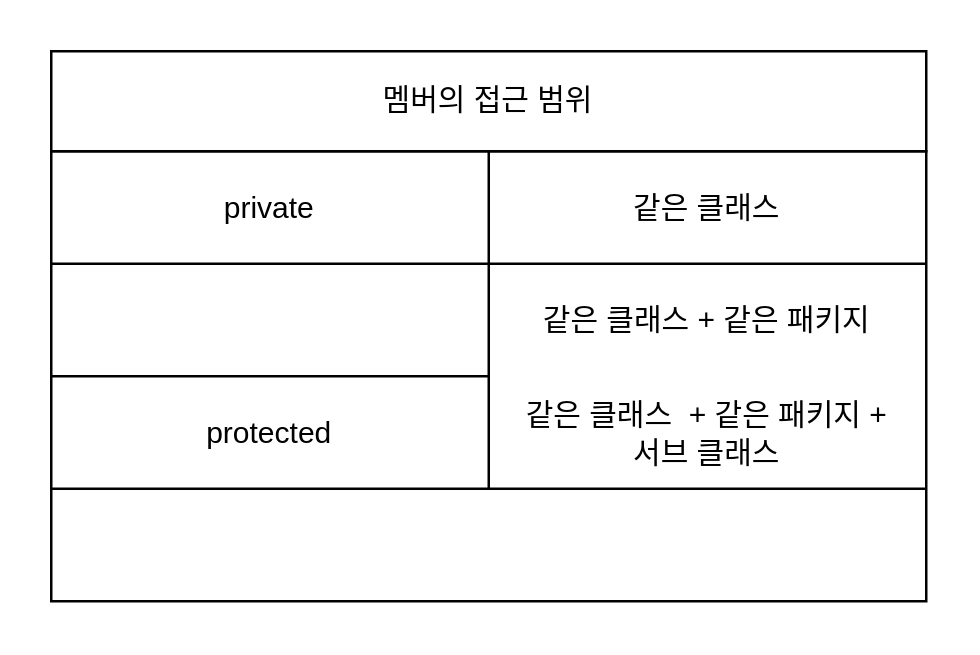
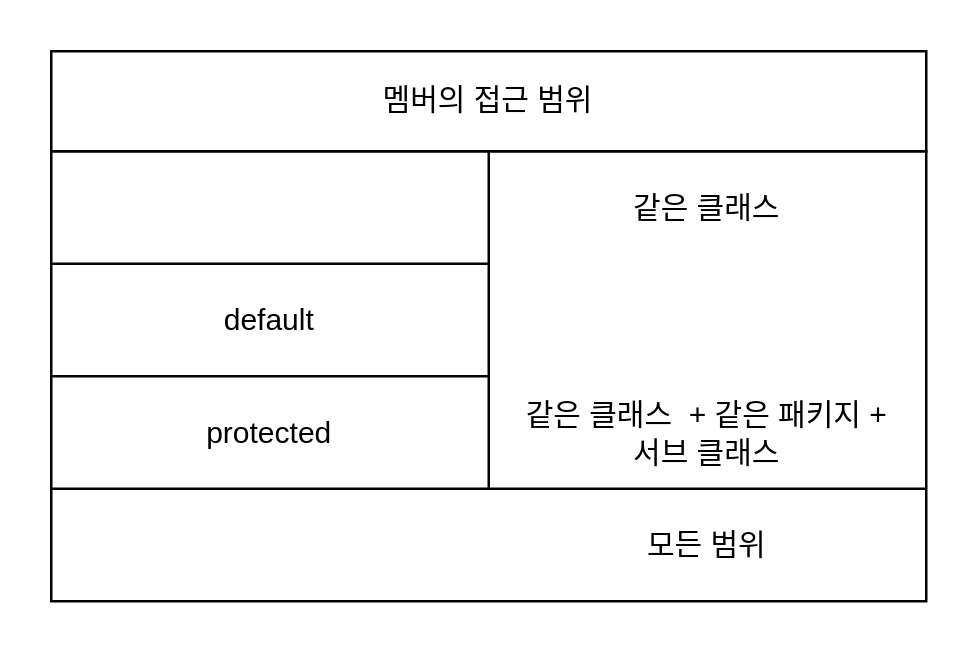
  <mxCell id="0" />
  <mxCell id="1" parent="0" />
  <mxCell id="2" value="" style="shape=table;startSize=0;container=1;collapsible=0;childLayout=tableLayout;" vertex="1" parent="1"><mxGeometry x="20" y="60" width="350" height="180" as="geometry" /></mxCell>
  <mxCell id="3" value="" style="shape=partialRectangle;collapsible=0;dropTarget=0;pointerEvents=0;fillColor=none;top=0;left=0;bottom=0;right=0;points=[[0,0.5],[1,0.5]];portConstraint=eastwest;" vertex="1" parent="2"><mxGeometry width="350" height="45" as="geometry" /></mxCell>
- <mxCell id="4" value="private" style="shape=partialRectangle;html=1;whiteSpace=wrap;connectable=0;overflow=hidden;fillColor=none;top=0;left=0;bottom=0;right=0;pointerEvents=1;" vertex="1" parent="3"><mxGeometry width="175" height="45" as="geometry"><mxRectangle width="175" height="45" as="alternateBounds" /></mxGeometry></mxCell>
  <mxCell id="5" value="같은 클래스" style="shape=partialRectangle;html=1;whiteSpace=wrap;connectable=0;overflow=hidden;fillColor=none;top=0;left=0;bottom=0;right=0;pointerEvents=1;" vertex="1" parent="3"><mxGeometry x="175" width="175" height="45" as="geometry"><mxRectangle width="175" height="45" as="alternateBounds" /></mxGeometry></mxCell>
  <mxCell id="6" value="" style="shape=partialRectangle;collapsible=0;dropTarget=0;pointerEvents=0;fillColor=none;top=0;left=0;bottom=0;right=0;points=[[0,0.5],[1,0.5]];portConstraint=eastwest;" vertex="1" parent="2"><mxGeometry y="45" width="350" height="45" as="geometry" /></mxCell>
- <mxCell id="8" value="같은 클래스 + 같은 패키지" style="shape=partialRectangle;html=1;whiteSpace=wrap;connectable=0;overflow=hidden;fillColor=none;top=0;left=0;bottom=0;right=0;pointerEvents=1;" vertex="1" parent="6"><mxGeometry x="175" width="175" height="45" as="geometry"><mxRectangle width="175" height="45" as="alternateBounds" /></mxGeometry></mxCell>
+ <mxCell id="7" value="default" style="shape=partialRectangle;html=1;whiteSpace=wrap;connectable=0;overflow=hidden;fillColor=none;top=0;left=0;bottom=0;right=0;pointerEvents=1;" vertex="1" parent="6"><mxGeometry width="175" height="45" as="geometry"><mxRectangle width="175" height="45" as="alternateBounds" /></mxGeometry></mxCell>
  <mxCell id="9" value="" style="shape=partialRectangle;collapsible=0;dropTarget=0;pointerEvents=0;fillColor=none;top=0;left=0;bottom=0;right=0;points=[[0,0.5],[1,0.5]];portConstraint=eastwest;" vertex="1" parent="2"><mxGeometry y="90" width="350" height="45" as="geometry" /></mxCell>
  <mxCell id="10" value="protected" style="shape=partialRectangle;html=1;whiteSpace=wrap;connectable=0;overflow=hidden;fillColor=none;top=0;left=0;bottom=0;right=0;pointerEvents=1;" vertex="1" parent="9"><mxGeometry width="175" height="45" as="geometry"><mxRectangle width="175" height="45" as="alternateBounds" /></mxGeometry></mxCell>
  <mxCell id="11" value="같은 클래스&amp;nbsp; + 같은 패키지 + &lt;br&gt;서브 클래스" style="shape=partialRectangle;html=1;whiteSpace=wrap;connectable=0;overflow=hidden;fillColor=none;top=0;left=0;bottom=0;right=0;pointerEvents=1;" vertex="1" parent="9"><mxGeometry x="175" width="175" height="45" as="geometry"><mxRectangle width="175" height="45" as="alternateBounds" /></mxGeometry></mxCell>
  <mxCell id="12" value="" style="shape=partialRectangle;collapsible=0;dropTarget=0;pointerEvents=0;fillColor=none;top=0;left=0;bottom=0;right=0;points=[[0,0.5],[1,0.5]];portConstraint=eastwest;" vertex="1" parent="2"><mxGeometry y="135" width="350" height="45" as="geometry" /></mxCell>
+ <mxCell id="13" value="모든 범위" style="shape=partialRectangle;html=1;whiteSpace=wrap;connectable=0;overflow=hidden;fillColor=none;top=0;left=0;bottom=0;right=0;pointerEvents=1;" vertex="1" parent="12"><mxGeometry x="175" width="175" height="45" as="geometry"><mxRectangle width="175" height="45" as="alternateBounds" /></mxGeometry></mxCell>
  <mxCell id="14" value="" style="shape=table;startSize=0;container=1;collapsible=0;childLayout=tableLayout;" vertex="1" parent="1"><mxGeometry x="20" y="20" width="350" height="40" as="geometry" /></mxCell>
  <mxCell id="15" value="" style="shape=partialRectangle;collapsible=0;dropTarget=0;pointerEvents=0;fillColor=none;top=0;left=0;bottom=0;right=0;points=[[0,0.5],[1,0.5]];portConstraint=eastwest;" vertex="1" parent="14"><mxGeometry width="350" height="40" as="geometry" /></mxCell>
  <mxCell id="16" value="멤버의 접근 범위" style="shape=partialRectangle;html=1;whiteSpace=wrap;connectable=0;overflow=hidden;fillColor=none;top=0;left=0;bottom=0;right=0;pointerEvents=1;" vertex="1" parent="15"><mxGeometry width="350" height="40" as="geometry"><mxRectangle width="350" height="40" as="alternateBounds" /></mxGeometry></mxCell>
